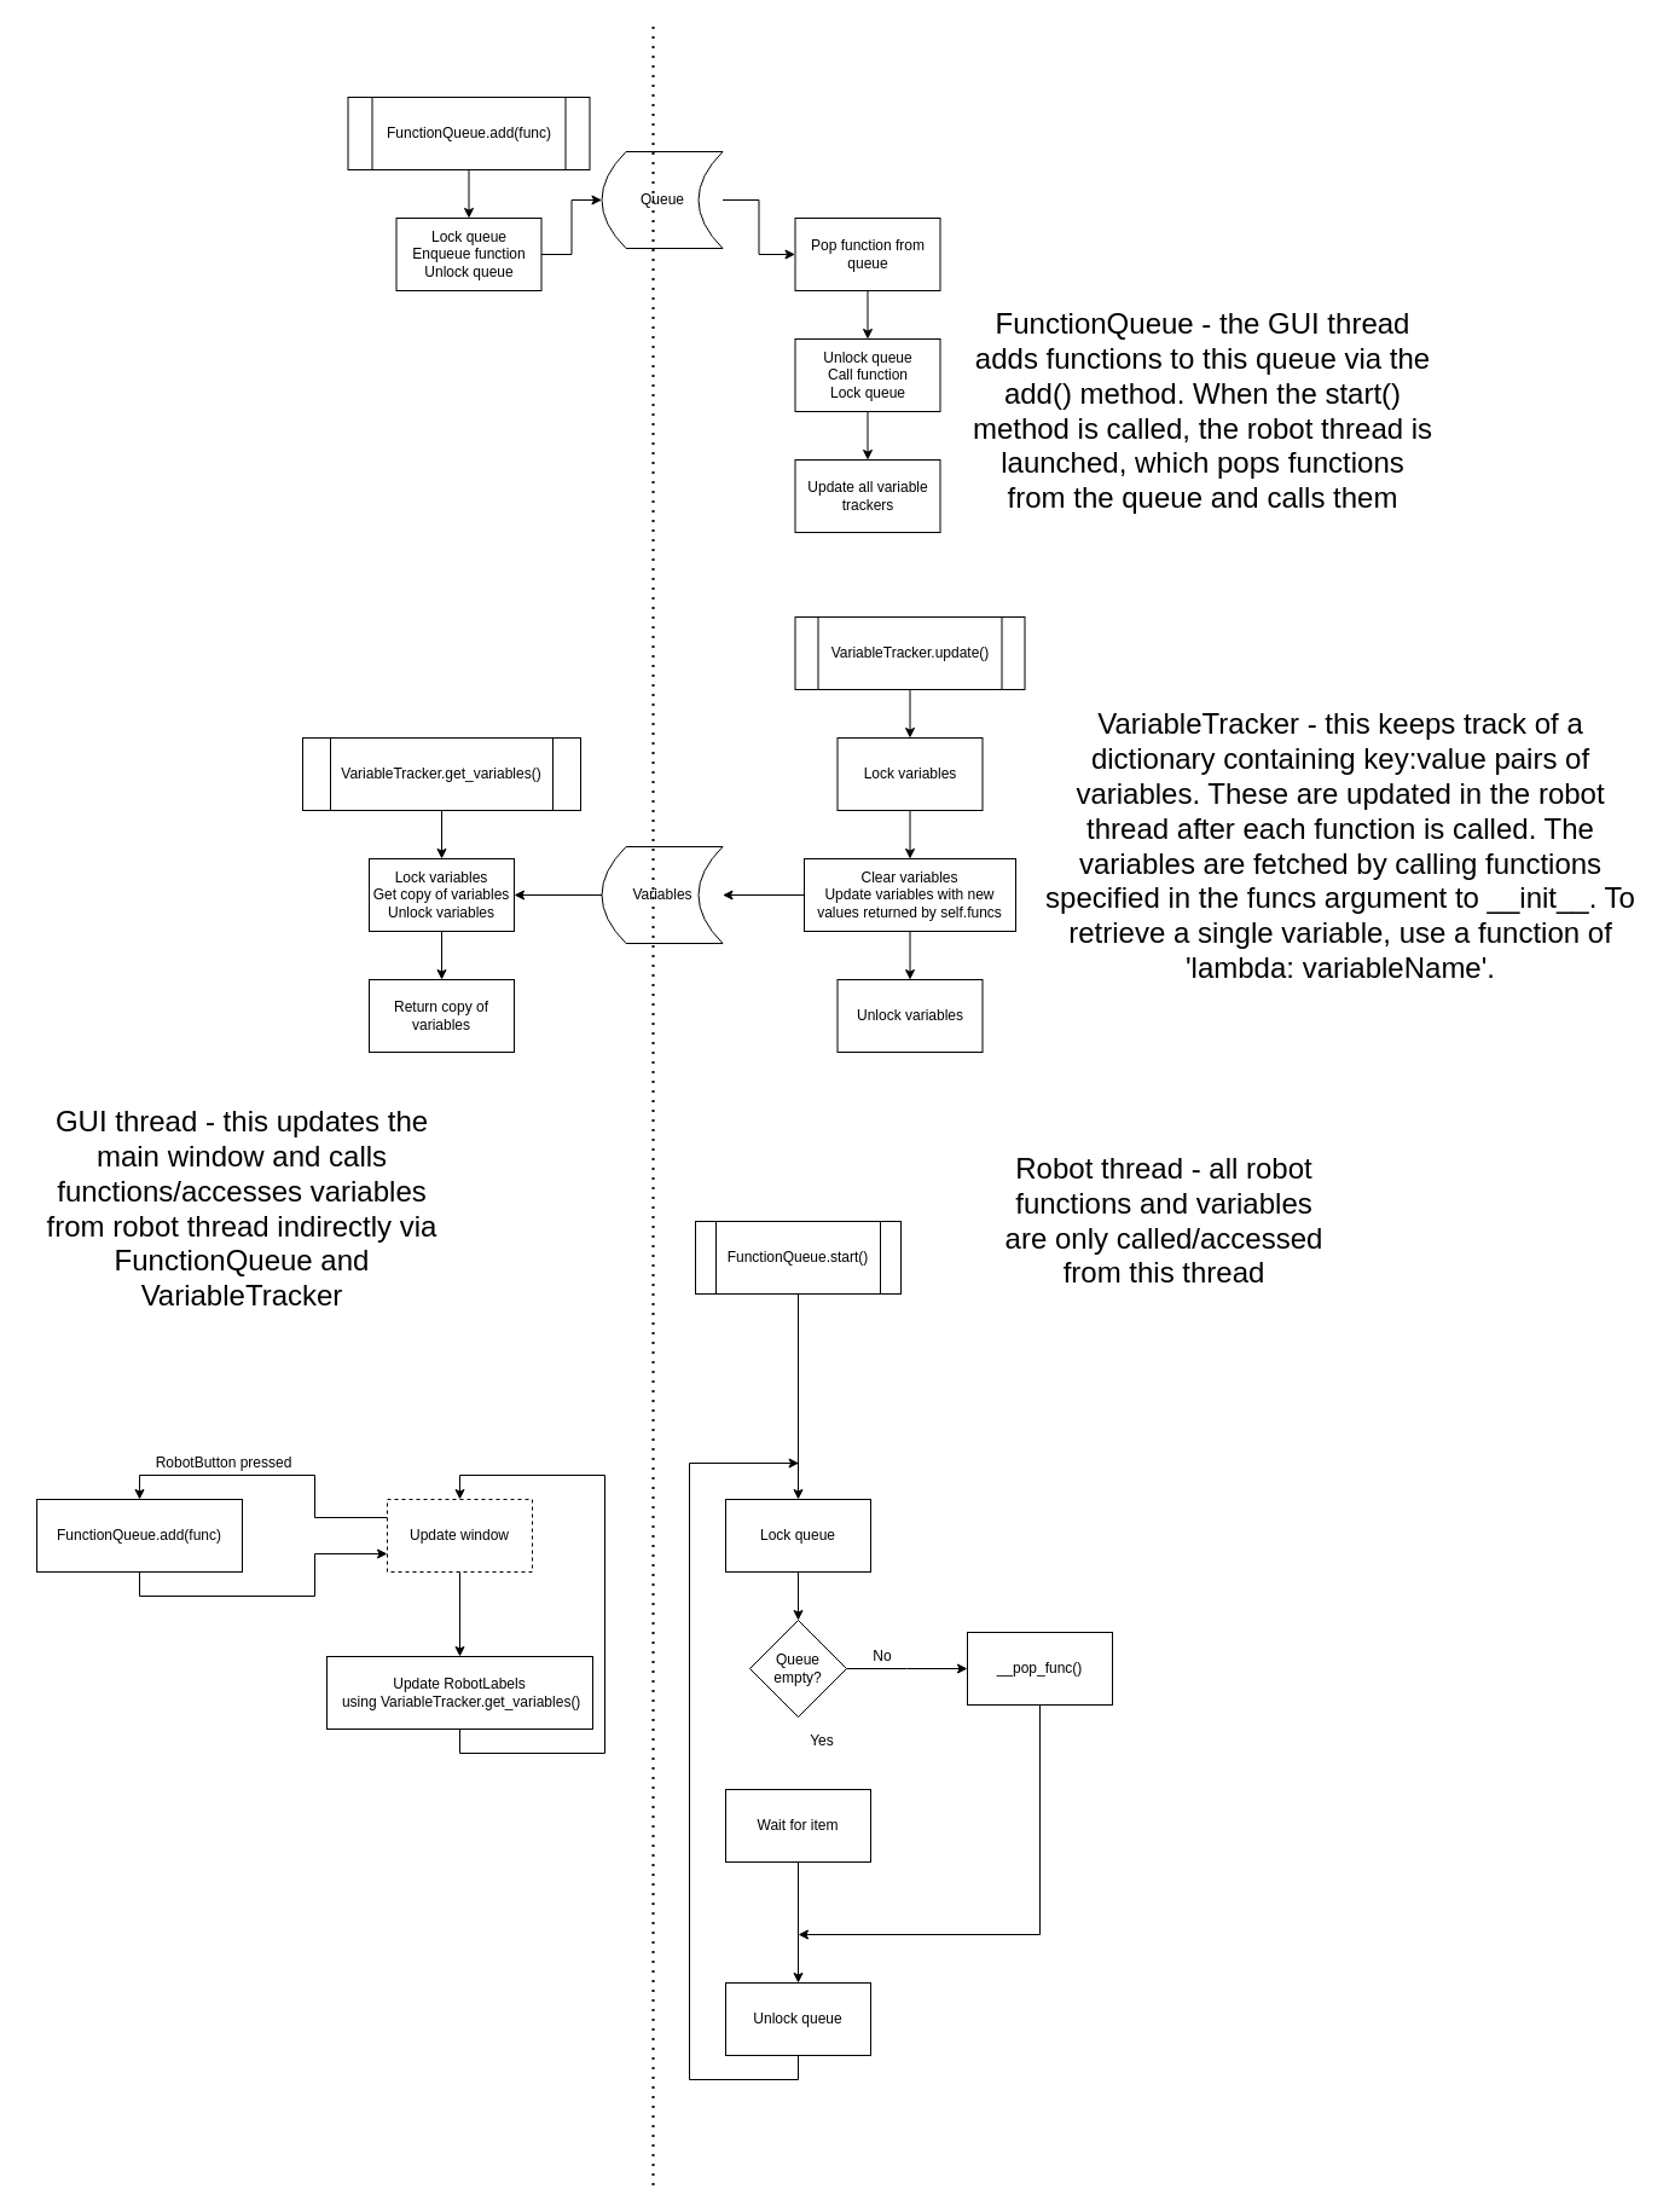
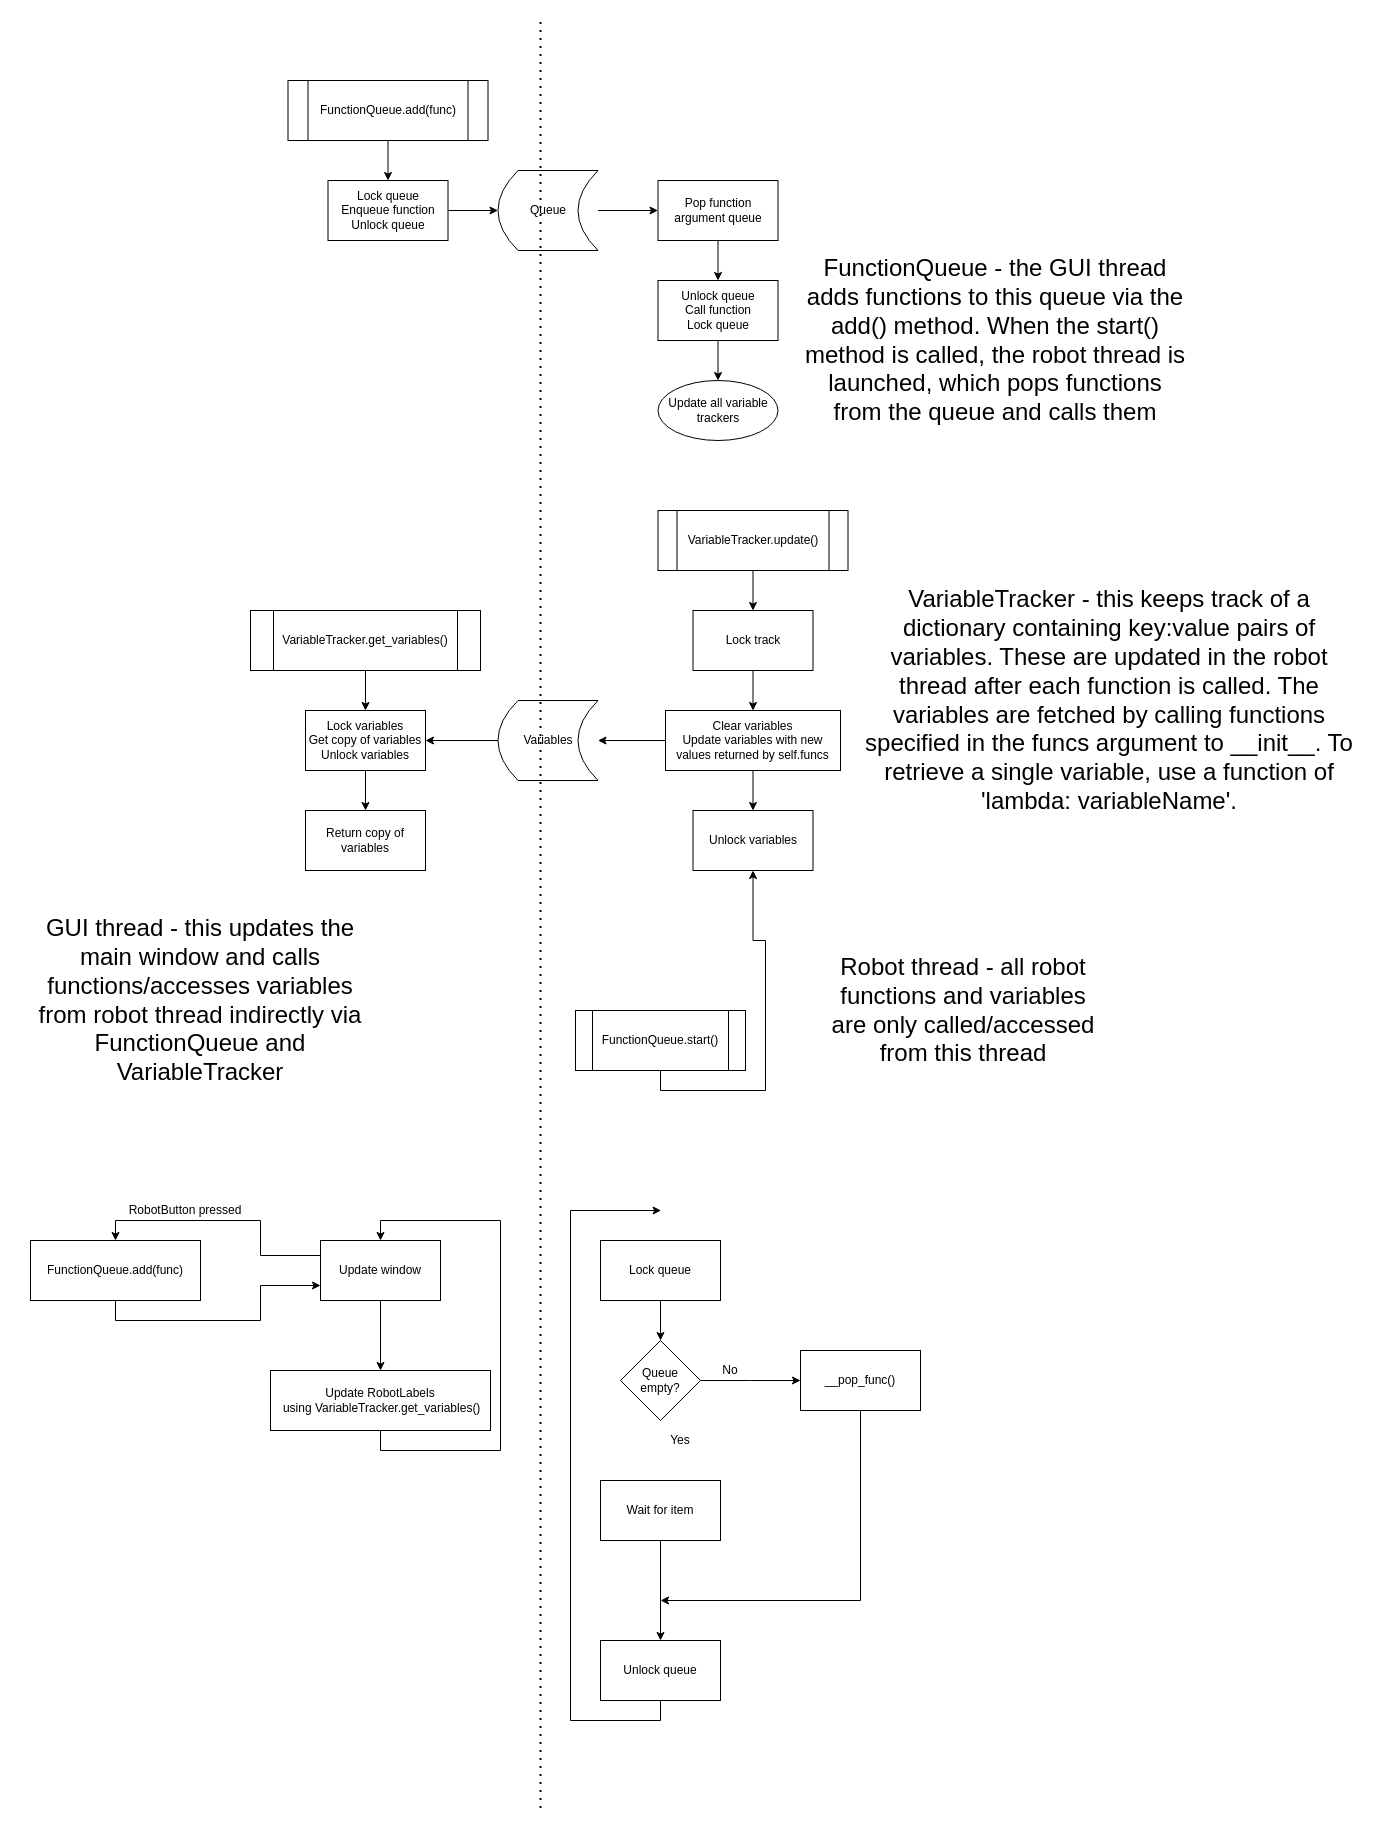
  <mxCell id="0" />
  <mxCell id="1" parent="0" />
  <mxCell id="2" style="edgeStyle=orthogonalEdgeStyle;rounded=0;orthogonalLoop=1;jettySize=auto;html=1;exitX=0.5;exitY=1;exitDx=0;exitDy=0;entryX=0.5;entryY=0;entryDx=0;entryDy=0;" edge="1" parent="1" source="3" target="5"><mxGeometry relative="1" as="geometry" /></mxCell>
  <mxCell id="3" value="Lock queue" style="rounded=0;whiteSpace=wrap;html=1;" vertex="1" parent="1"><mxGeometry x="600" y="1240" width="120" height="60" as="geometry" /></mxCell>
  <mxCell id="4" style="edgeStyle=orthogonalEdgeStyle;rounded=0;orthogonalLoop=1;jettySize=auto;html=1;exitX=1;exitY=0.5;exitDx=0;exitDy=0;entryX=0;entryY=0.5;entryDx=0;entryDy=0;" edge="1" parent="1" source="5"><mxGeometry relative="1" as="geometry"><mxPoint x="800" y="1380" as="targetPoint" /></mxGeometry></mxCell>
  <mxCell id="5" value="Queue empty?" style="rhombus;whiteSpace=wrap;html=1;" vertex="1" parent="1"><mxGeometry x="620" y="1340" width="80" height="80" as="geometry" /></mxCell>
  <mxCell id="6" style="edgeStyle=orthogonalEdgeStyle;rounded=0;orthogonalLoop=1;jettySize=auto;html=1;exitX=0.5;exitY=1;exitDx=0;exitDy=0;entryX=0.5;entryY=0;entryDx=0;entryDy=0;" edge="1" parent="1" source="7" target="9"><mxGeometry relative="1" as="geometry" /></mxCell>
  <mxCell id="7" value="Wait for item" style="rounded=0;whiteSpace=wrap;html=1;" vertex="1" parent="1"><mxGeometry x="600" y="1480" width="120" height="60" as="geometry" /></mxCell>
  <mxCell id="8" style="edgeStyle=orthogonalEdgeStyle;rounded=0;orthogonalLoop=1;jettySize=auto;html=1;exitX=0.5;exitY=1;exitDx=0;exitDy=0;" edge="1" parent="1" source="9"><mxGeometry relative="1" as="geometry"><mxPoint x="660.588" y="1210" as="targetPoint" /><Array as="points"><mxPoint x="660" y="1720" /><mxPoint x="570" y="1720" /><mxPoint x="570" y="1210" /></Array></mxGeometry></mxCell>
  <mxCell id="9" value="Unlock queue" style="rounded=0;whiteSpace=wrap;html=1;" vertex="1" parent="1"><mxGeometry x="600" y="1640" width="120" height="60" as="geometry" /></mxCell>
  <mxCell id="10" value="Yes" style="text;html=1;strokeColor=none;fillColor=none;align=center;verticalAlign=middle;whiteSpace=wrap;rounded=0;" vertex="1" parent="1"><mxGeometry x="660" y="1430" width="40" height="20" as="geometry" /></mxCell>
  <mxCell id="11" value="&lt;div&gt;No&lt;/div&gt;" style="text;html=1;strokeColor=none;fillColor=none;align=center;verticalAlign=middle;whiteSpace=wrap;rounded=0;" vertex="1" parent="1"><mxGeometry x="710" y="1360" width="40" height="20" as="geometry" /></mxCell>
  <mxCell id="12" style="edgeStyle=orthogonalEdgeStyle;rounded=0;orthogonalLoop=1;jettySize=auto;html=1;exitX=0;exitY=0.25;exitDx=0;exitDy=0;entryX=0.5;entryY=0;entryDx=0;entryDy=0;" edge="1" parent="1" source="14" target="18"><mxGeometry relative="1" as="geometry" /></mxCell>
  <mxCell id="13" style="edgeStyle=orthogonalEdgeStyle;rounded=0;orthogonalLoop=1;jettySize=auto;html=1;exitX=0.5;exitY=1;exitDx=0;exitDy=0;entryX=0.5;entryY=0;entryDx=0;entryDy=0;" edge="1" parent="1" source="14" target="16"><mxGeometry relative="1" as="geometry" /></mxCell>
- <mxCell id="14" value="Update window" style="rounded=0;whiteSpace=wrap;html=1;dashed=1;" vertex="1" parent="1"><mxGeometry x="320" y="1240" width="120" height="60" as="geometry" /></mxCell>
+ <mxCell id="14" value="Update window" style="rounded=0;whiteSpace=wrap;html=1;" vertex="1" parent="1"><mxGeometry x="320" y="1240" width="120" height="60" as="geometry" /></mxCell>
  <mxCell id="15" style="edgeStyle=orthogonalEdgeStyle;rounded=0;orthogonalLoop=1;jettySize=auto;html=1;exitX=0.5;exitY=1;exitDx=0;exitDy=0;entryX=0.5;entryY=0;entryDx=0;entryDy=0;" edge="1" parent="1" source="16" target="14"><mxGeometry relative="1" as="geometry"><Array as="points"><mxPoint x="380" y="1430" /><mxPoint x="380" y="1450" /><mxPoint x="500" y="1450" /><mxPoint x="500" y="1220" /><mxPoint x="380" y="1220" /></Array></mxGeometry></mxCell>
  <mxCell id="16" value="&lt;div&gt;Update RobotLabels&lt;br&gt;&lt;/div&gt;&lt;div&gt;&amp;nbsp;using VariableTracker.get_variables()&lt;/div&gt;" style="rounded=0;whiteSpace=wrap;html=1;" vertex="1" parent="1"><mxGeometry x="270" y="1370" width="220" height="60" as="geometry" /></mxCell>
  <mxCell id="17" style="edgeStyle=orthogonalEdgeStyle;rounded=0;orthogonalLoop=1;jettySize=auto;html=1;exitX=0.5;exitY=1;exitDx=0;exitDy=0;entryX=0;entryY=0.75;entryDx=0;entryDy=0;" edge="1" parent="1" source="18" target="14"><mxGeometry relative="1" as="geometry" /></mxCell>
  <mxCell id="18" value="FunctionQueue.add(func)" style="rounded=0;whiteSpace=wrap;html=1;" vertex="1" parent="1"><mxGeometry x="30" y="1240" width="170" height="60" as="geometry" /></mxCell>
  <mxCell id="19" value="RobotButton pressed" style="text;html=1;strokeColor=none;fillColor=none;align=center;verticalAlign=middle;whiteSpace=wrap;rounded=0;" vertex="1" parent="1"><mxGeometry x="120" y="1200" width="130" height="20" as="geometry" /></mxCell>
  <mxCell id="20" style="edgeStyle=orthogonalEdgeStyle;rounded=0;orthogonalLoop=1;jettySize=auto;html=1;exitX=0.5;exitY=1;exitDx=0;exitDy=0;entryX=0.5;entryY=0;entryDx=0;entryDy=0;" edge="1" parent="1" source="21" target="23"><mxGeometry relative="1" as="geometry" /></mxCell>
  <mxCell id="21" value="FunctionQueue.add(func)" style="shape=process;whiteSpace=wrap;html=1;backgroundOutline=1;" vertex="1" parent="1"><mxGeometry x="287.5" y="80" width="200" height="60" as="geometry" /></mxCell>
  <mxCell id="22" style="edgeStyle=orthogonalEdgeStyle;rounded=0;orthogonalLoop=1;jettySize=auto;html=1;exitX=1;exitY=0.5;exitDx=0;exitDy=0;entryX=0;entryY=0.5;entryDx=0;entryDy=0;" edge="1" parent="1" source="23" target="47"><mxGeometry relative="1" as="geometry" /></mxCell>
  <mxCell id="23" value="&lt;div&gt;Lock queue&lt;br&gt;&lt;/div&gt;&lt;div&gt;Enqueue function&lt;/div&gt;&lt;div&gt;Unlock queue&lt;br&gt;&lt;/div&gt;" style="rounded=0;whiteSpace=wrap;html=1;" vertex="1" parent="1"><mxGeometry x="327.5" y="180" width="120" height="60" as="geometry" /></mxCell>
- <mxCell id="24" style="edgeStyle=orthogonalEdgeStyle;rounded=0;orthogonalLoop=1;jettySize=auto;html=1;exitX=0.5;exitY=1;exitDx=0;exitDy=0;entryX=0.5;entryY=0;entryDx=0;entryDy=0;" edge="1" parent="1" source="25" target="3"><mxGeometry relative="1" as="geometry"><mxPoint x="660" y="1220" as="targetPoint" /></mxGeometry></mxCell>
+ <mxCell id="24" style="edgeStyle=orthogonalEdgeStyle;rounded=0;orthogonalLoop=1;jettySize=auto;html=1;exitX=0.5;exitY=1;exitDx=0;exitDy=0;" edge="1" parent="1" source="25" target="38"><mxGeometry relative="1" as="geometry"><mxPoint x="660" y="1220" as="targetPoint" /></mxGeometry></mxCell>
  <mxCell id="25" value="FunctionQueue.start()" style="shape=process;whiteSpace=wrap;html=1;backgroundOutline=1;" vertex="1" parent="1"><mxGeometry x="575" y="1010" width="170" height="60" as="geometry" /></mxCell>
  <mxCell id="26" style="edgeStyle=orthogonalEdgeStyle;rounded=0;orthogonalLoop=1;jettySize=auto;html=1;exitX=0.5;exitY=1;exitDx=0;exitDy=0;entryX=0.5;entryY=0;entryDx=0;entryDy=0;" edge="1" parent="1" source="27" target="29"><mxGeometry relative="1" as="geometry" /></mxCell>
  <mxCell id="27" value="VariableTracker.get_variables()" style="shape=process;whiteSpace=wrap;html=1;backgroundOutline=1;" vertex="1" parent="1"><mxGeometry x="250" y="610" width="230" height="60" as="geometry" /></mxCell>
  <mxCell id="28" style="edgeStyle=orthogonalEdgeStyle;rounded=0;orthogonalLoop=1;jettySize=auto;html=1;exitX=0.5;exitY=1;exitDx=0;exitDy=0;entryX=0.5;entryY=0;entryDx=0;entryDy=0;" edge="1" parent="1" source="29" target="30"><mxGeometry relative="1" as="geometry" /></mxCell>
  <mxCell id="29" value="&lt;div&gt;Lock variables&lt;/div&gt;&lt;div&gt;Get copy of variables&lt;/div&gt;&lt;div&gt;Unlock variables&lt;/div&gt;" style="rounded=0;whiteSpace=wrap;html=1;" vertex="1" parent="1"><mxGeometry x="305" y="710" width="120" height="60" as="geometry" /></mxCell>
  <mxCell id="30" value="Return copy of variables" style="rounded=0;whiteSpace=wrap;html=1;" vertex="1" parent="1"><mxGeometry x="305" y="810" width="120" height="60" as="geometry" /></mxCell>
  <mxCell id="31" style="edgeStyle=orthogonalEdgeStyle;rounded=0;orthogonalLoop=1;jettySize=auto;html=1;exitX=0.5;exitY=1;exitDx=0;exitDy=0;entryX=0.5;entryY=0;entryDx=0;entryDy=0;" edge="1" parent="1" source="32" target="34"><mxGeometry relative="1" as="geometry" /></mxCell>
  <mxCell id="32" value="VariableTracker.update()" style="shape=process;whiteSpace=wrap;html=1;backgroundOutline=1;" vertex="1" parent="1"><mxGeometry x="657.5" y="510" width="190" height="60" as="geometry" /></mxCell>
  <mxCell id="33" style="edgeStyle=orthogonalEdgeStyle;rounded=0;orthogonalLoop=1;jettySize=auto;html=1;exitX=0.5;exitY=1;exitDx=0;exitDy=0;entryX=0.5;entryY=0;entryDx=0;entryDy=0;" edge="1" parent="1" source="34" target="37"><mxGeometry relative="1" as="geometry" /></mxCell>
- <mxCell id="34" value="&lt;div&gt;Lock variables&lt;/div&gt;" style="rounded=0;whiteSpace=wrap;html=1;" vertex="1" parent="1"><mxGeometry x="692.5" y="610" width="120" height="60" as="geometry" /></mxCell>
+ <mxCell id="34" value="&lt;div&gt;Lock track&lt;/div&gt;" style="rounded=0;whiteSpace=wrap;html=1;" vertex="1" parent="1"><mxGeometry x="692.5" y="610" width="120" height="60" as="geometry" /></mxCell>
  <mxCell id="35" style="edgeStyle=orthogonalEdgeStyle;rounded=0;orthogonalLoop=1;jettySize=auto;html=1;exitX=0.5;exitY=1;exitDx=0;exitDy=0;entryX=0.5;entryY=0;entryDx=0;entryDy=0;" edge="1" parent="1" source="37" target="38"><mxGeometry relative="1" as="geometry" /></mxCell>
  <mxCell id="36" style="edgeStyle=orthogonalEdgeStyle;rounded=0;orthogonalLoop=1;jettySize=auto;html=1;exitX=0;exitY=0.5;exitDx=0;exitDy=0;entryX=1;entryY=0.5;entryDx=0;entryDy=0;" edge="1" parent="1" source="37" target="49"><mxGeometry relative="1" as="geometry" /></mxCell>
  <mxCell id="37" value="&lt;div&gt;Clear variables&lt;/div&gt;&lt;div&gt;Update variables with new values returned by self.funcs&lt;br&gt;&lt;/div&gt;" style="rounded=0;whiteSpace=wrap;html=1;" vertex="1" parent="1"><mxGeometry x="665" y="710" width="175" height="60" as="geometry" /></mxCell>
  <mxCell id="38" value="Unlock variables" style="rounded=0;whiteSpace=wrap;html=1;" vertex="1" parent="1"><mxGeometry x="692.5" y="810" width="120" height="60" as="geometry" /></mxCell>
  <mxCell id="39" style="edgeStyle=orthogonalEdgeStyle;rounded=0;orthogonalLoop=1;jettySize=auto;html=1;exitX=0.5;exitY=1;exitDx=0;exitDy=0;entryX=0.5;entryY=0;entryDx=0;entryDy=0;" edge="1" parent="1" source="40" target="42"><mxGeometry relative="1" as="geometry" /></mxCell>
- <mxCell id="40" value="Pop function from queue" style="rounded=0;whiteSpace=wrap;html=1;" vertex="1" parent="1"><mxGeometry x="657.5" y="180" width="120" height="60" as="geometry" /></mxCell>
+ <mxCell id="40" value="Pop function argument queue" style="rounded=0;whiteSpace=wrap;html=1;" vertex="1" parent="1"><mxGeometry x="657.5" y="180" width="120" height="60" as="geometry" /></mxCell>
  <mxCell id="41" style="edgeStyle=orthogonalEdgeStyle;rounded=0;orthogonalLoop=1;jettySize=auto;html=1;exitX=0.5;exitY=1;exitDx=0;exitDy=0;entryX=0.5;entryY=0;entryDx=0;entryDy=0;" edge="1" parent="1" source="42" target="43"><mxGeometry relative="1" as="geometry" /></mxCell>
  <mxCell id="42" value="Unlock queue&lt;br&gt;&lt;div&gt;Call function&lt;/div&gt;&lt;div&gt;Lock queue&lt;br&gt;&lt;/div&gt;" style="rounded=0;whiteSpace=wrap;html=1;" vertex="1" parent="1"><mxGeometry x="657.5" y="280" width="120" height="60" as="geometry" /></mxCell>
- <mxCell id="43" value="Update all variable trackers" style="rounded=0;whiteSpace=wrap;html=1;" vertex="1" parent="1"><mxGeometry x="657.5" y="380" width="120" height="60" as="geometry" /></mxCell>
+ <mxCell id="43" value="Update all variable trackers" style="ellipse;whiteSpace=wrap;html=1;" vertex="1" parent="1"><mxGeometry x="657.5" y="380" width="120" height="60" as="geometry" /></mxCell>
  <mxCell id="44" style="edgeStyle=orthogonalEdgeStyle;rounded=0;orthogonalLoop=1;jettySize=auto;html=1;exitX=0.5;exitY=1;exitDx=0;exitDy=0;" edge="1" parent="1" source="45"><mxGeometry relative="1" as="geometry"><mxPoint x="660" y="1600" as="targetPoint" /><Array as="points"><mxPoint x="860" y="1600" /></Array></mxGeometry></mxCell>
  <mxCell id="45" value="__pop_func()" style="rounded=0;whiteSpace=wrap;html=1;" vertex="1" parent="1"><mxGeometry x="800" y="1350" width="120" height="60" as="geometry" /></mxCell>
  <mxCell id="46" style="edgeStyle=orthogonalEdgeStyle;rounded=0;orthogonalLoop=1;jettySize=auto;html=1;exitX=1;exitY=0.5;exitDx=0;exitDy=0;entryX=0;entryY=0.5;entryDx=0;entryDy=0;" edge="1" parent="1" source="47" target="40"><mxGeometry relative="1" as="geometry" /></mxCell>
- <mxCell id="47" value="Queue" style="shape=dataStorage;whiteSpace=wrap;html=1;fixedSize=1;" vertex="1" parent="1"><mxGeometry x="497.5" y="125" width="100" height="80" as="geometry" /></mxCell>
+ <mxCell id="47" value="Queue" style="shape=dataStorage;whiteSpace=wrap;html=1;fixedSize=1;" vertex="1" parent="1"><mxGeometry x="497.5" y="170" width="100" height="80" as="geometry" /></mxCell>
  <mxCell id="48" style="edgeStyle=orthogonalEdgeStyle;rounded=0;orthogonalLoop=1;jettySize=auto;html=1;exitX=0;exitY=0.5;exitDx=0;exitDy=0;entryX=1;entryY=0.5;entryDx=0;entryDy=0;" edge="1" parent="1" source="49" target="29"><mxGeometry relative="1" as="geometry" /></mxCell>
  <mxCell id="49" value="Variables" style="shape=dataStorage;whiteSpace=wrap;html=1;fixedSize=1;" vertex="1" parent="1"><mxGeometry x="497.5" y="700" width="100" height="80" as="geometry" /></mxCell>
  <mxCell id="50" value="" style="endArrow=none;dashed=1;html=1;dashPattern=1 3;strokeWidth=2;" edge="1" parent="1"><mxGeometry width="50" height="50" relative="1" as="geometry"><mxPoint x="540" y="1807.5" as="sourcePoint" /><mxPoint x="540" y="20" as="targetPoint" /></mxGeometry></mxCell>
  <mxCell id="51" value="&lt;font style=&quot;font-size: 24px&quot;&gt;Robot thread - all robot functions and variables are only called/accessed from this thread&lt;/font&gt;" style="text;html=1;strokeColor=none;fillColor=none;align=center;verticalAlign=middle;whiteSpace=wrap;rounded=0;" vertex="1" parent="1"><mxGeometry x="822.5" y="930" width="280" height="160" as="geometry" /></mxCell>
  <mxCell id="52" value="&lt;font style=&quot;font-size: 24px&quot;&gt;GUI thread - this updates the main window and calls functions/accesses variables from robot thread indirectly via FunctionQueue and VariableTracker&lt;/font&gt;" style="text;html=1;strokeColor=none;fillColor=none;align=center;verticalAlign=middle;whiteSpace=wrap;rounded=0;" vertex="1" parent="1"><mxGeometry x="20" y="900" width="360" height="200" as="geometry" /></mxCell>
  <mxCell id="53" value="&lt;font style=&quot;font-size: 24px&quot;&gt;FunctionQueue - the GUI thread adds functions to this queue via the add() method. When the start() method is called, the robot thread is launched, which pops functions from the queue and calls them&lt;/font&gt;" style="text;html=1;strokeColor=none;fillColor=none;align=center;verticalAlign=middle;whiteSpace=wrap;rounded=0;" vertex="1" parent="1"><mxGeometry x="800" y="230" width="390" height="220" as="geometry" /></mxCell>
  <mxCell id="54" value="&lt;font style=&quot;font-size: 24px&quot;&gt;VariableTracker - this keeps track of a dictionary containing key:value pairs of variables. These are updated in the robot thread after each function is called. The variables are fetched by calling functions specified in the funcs argument to __init__. To retrieve a single variable, use a function of 'lambda: variableName'.&lt;/font&gt;" style="text;html=1;strokeColor=none;fillColor=none;align=center;verticalAlign=middle;whiteSpace=wrap;rounded=0;" vertex="1" parent="1"><mxGeometry x="859" y="570" width="500" height="260" as="geometry" /></mxCell>
